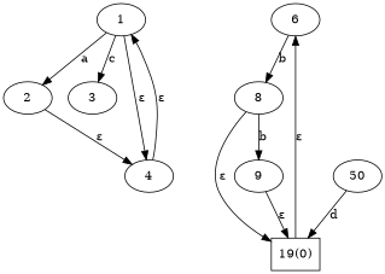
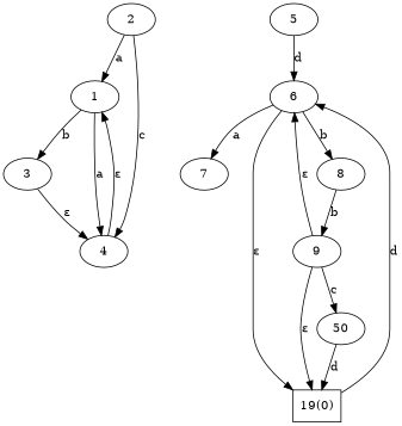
  digraph {
    1
    2
    3
    4
    6
+   7
    8
    n8 [label="19(0)" shape=box]
+   5
    9
    n11 [label=50]
-   1 -> 2 [label=a]
-   1 -> 3 [label=c]
-   1 -> 4 [label="ε"]
-   2 -> 4 [label="ε"]
+   2 -> 1 [label=a]
+   1 -> 3 [label=b]
+   1 -> 4 [label=a]
+   2 -> 4 [label=c]
+   3 -> 4 [label="ε"]
    4 -> 1 [label="ε"]
+   6 -> 7 [label=a]
    6 -> 8 [label=b]
-   8 -> n8 [label="ε"]
+   6 -> n8 [label="ε"]
    8 -> 9 [label=b]
-   n8 -> 6 [label="ε"]
+   n8 -> 6 [label=d]
+   5 -> 6 [label=d]
+   9 -> 6 [label="ε"]
    9 -> n8 [label="ε"]
+   9 -> n11 [label=c]
    n11 -> n8 [label=d]
  }
